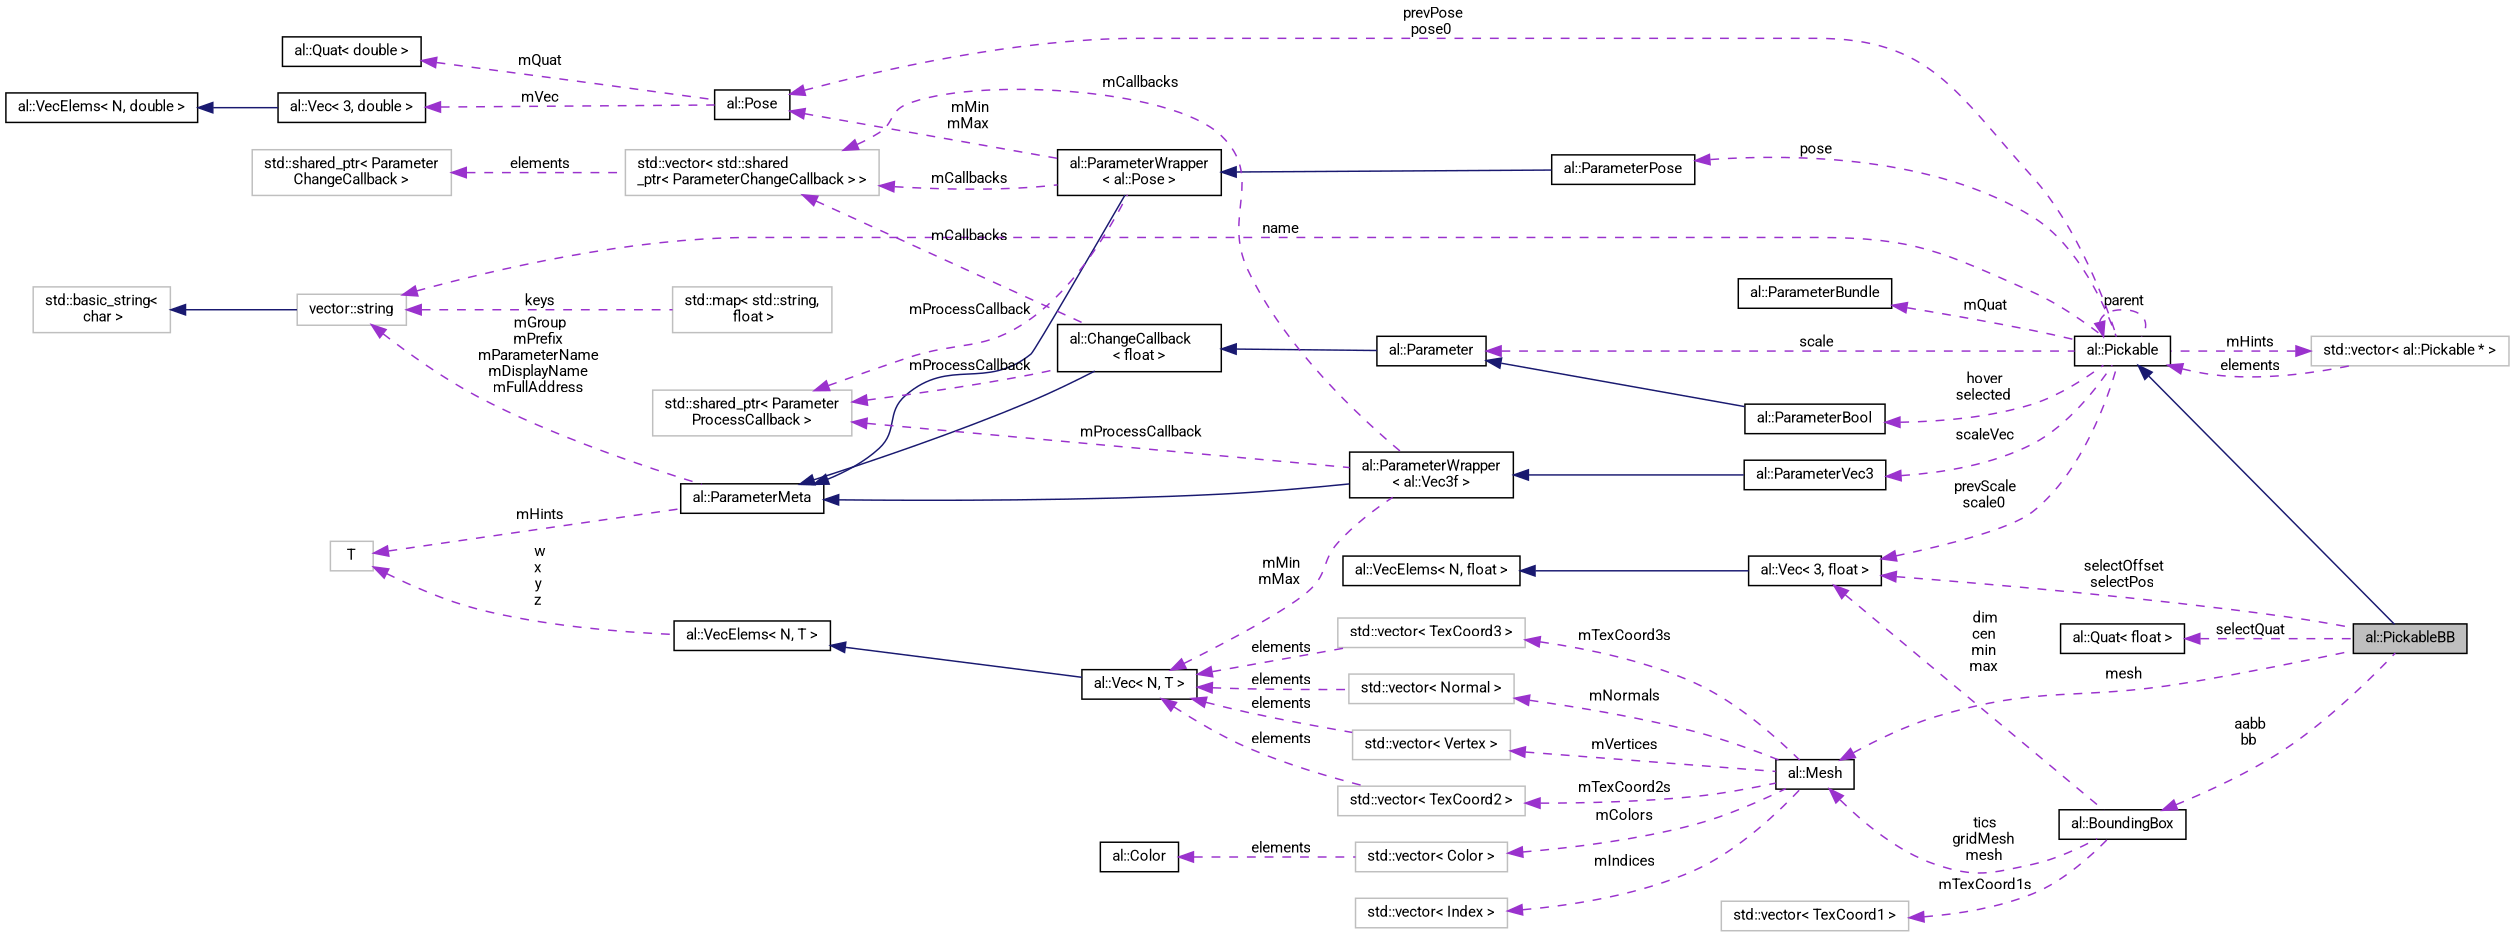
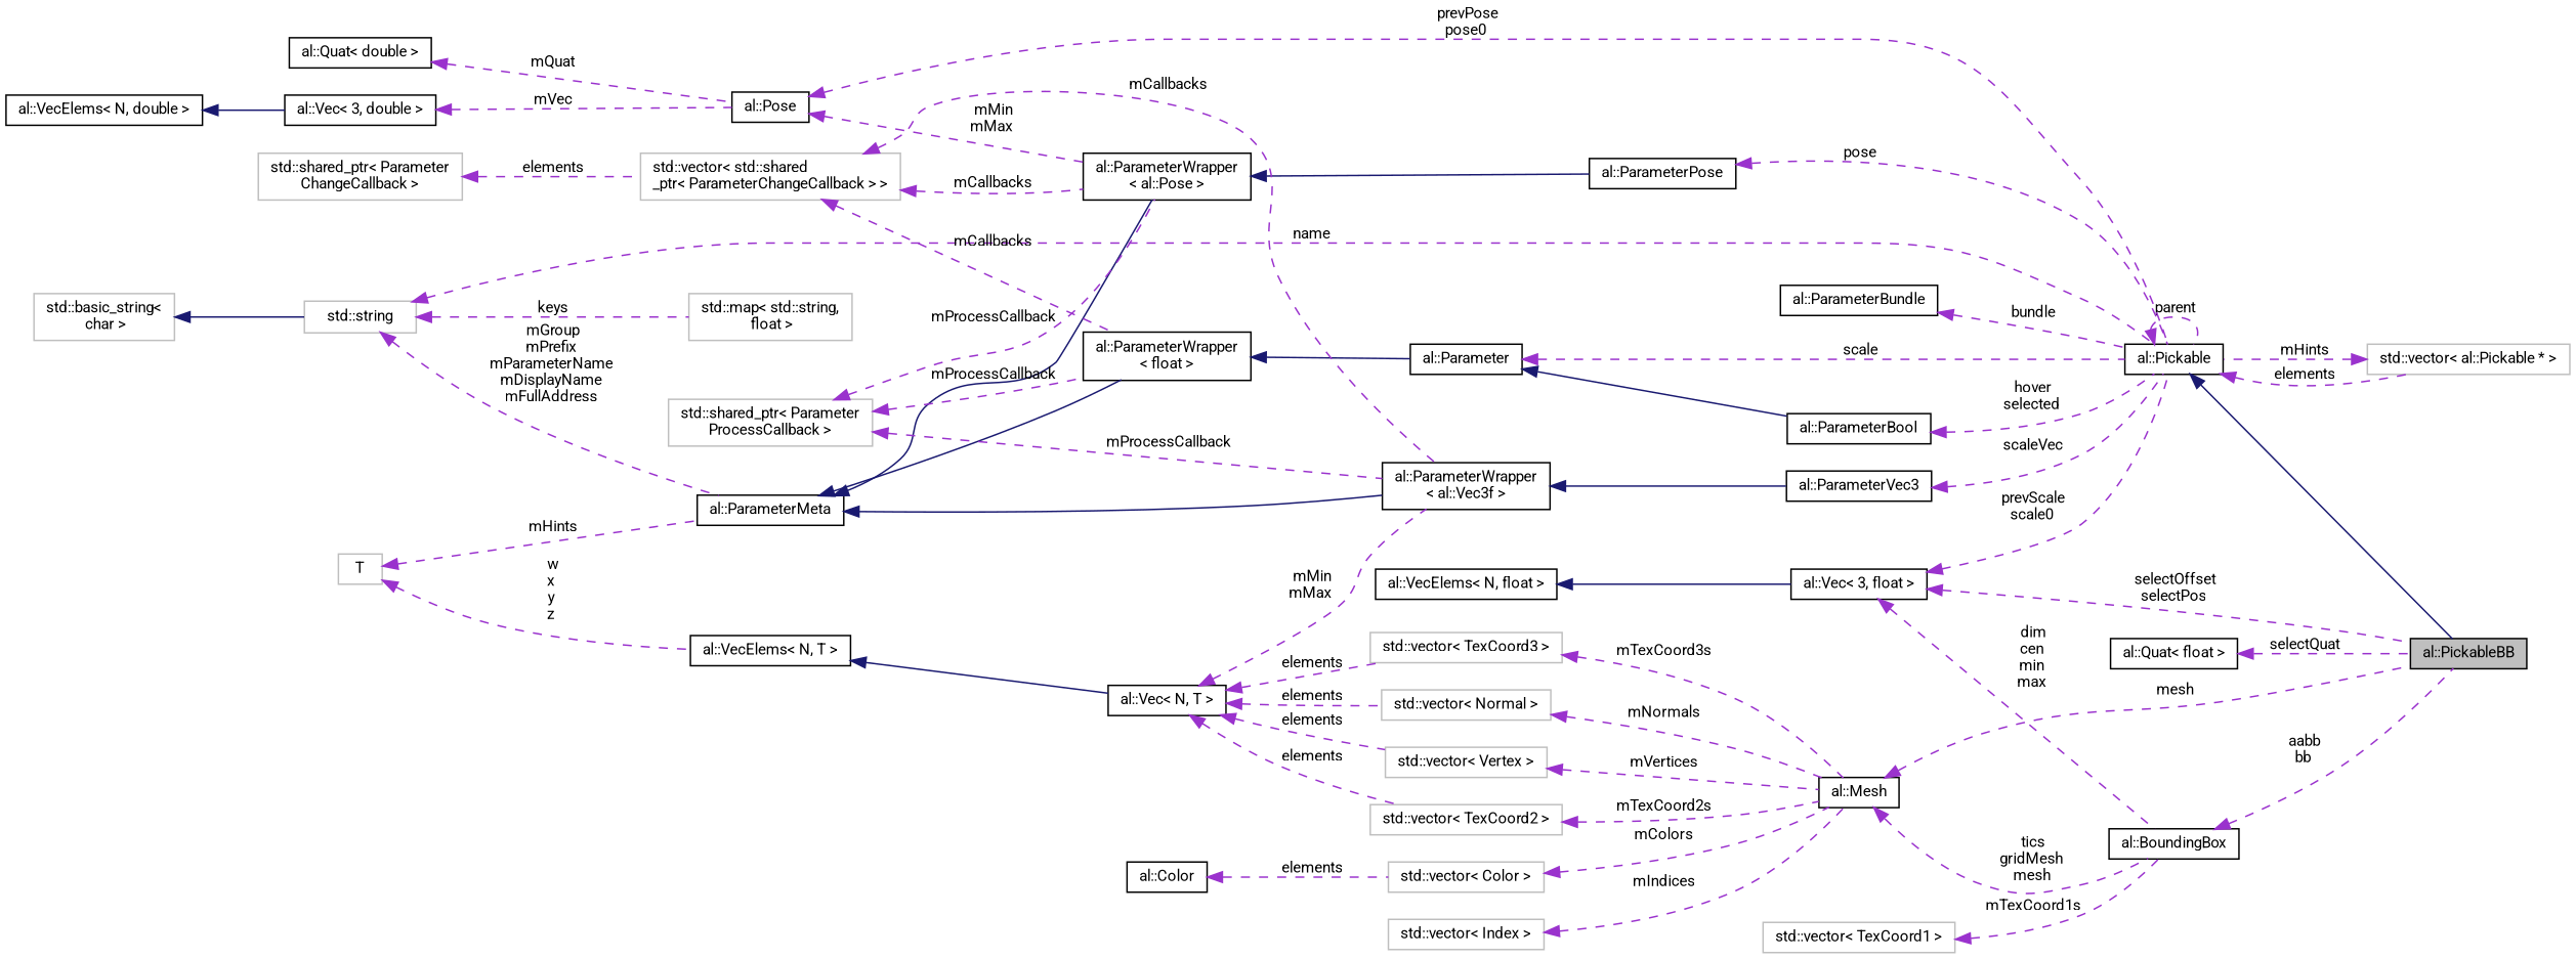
  digraph {
    fontname=Roboto
    rankdir=LR
    node [color=black fontname=Roboto fontsize=10 shape=record]
    edge [color=darkorchid3 dir=back fontname=Roboto fontsize=10 labelfontname="FreeSans.ttf" labelfontsize=10 style=dashed]
    n1 [fillcolor=grey75 fontcolor=black height=0.2 label="al::PickableBB" style=filled width=0.4]
    n2 [height=0.2 label="al::Pickable" width=0.4]
    n3 [color=grey75 height=0.2 label="std::vector\< al::Pickable * \>" width=0.4]
    n4 [height=0.2 label="al::Vec\< 3, float \>" width=0.4]
    n5 [height=0.2 label="al::BoundingBox" width=0.4]
    n6 [height=0.2 label="al::VecElems\< N, float \>" width=0.4]
    n7 [height=0.2 label="al::Pose" width=0.4]
    n8 [height=0.2 label="al::ParameterWrapper\l\< al::Pose \>" width=0.4]
    n9 [height=0.2 label="al::ParameterPose" width=0.4]
    n10 [height=0.2 label="al::Vec\< 3, double \>" width=0.4]
    n11 [height=0.2 label="al::VecElems\< N, double \>" width=0.4]
    n12 [height=0.2 label="al::Quat\< double \>" width=0.4]
    n13 [height=0.2 label="al::ParameterBool" width=0.4]
    n14 [height=0.2 label="al::Parameter" width=0.4]
-   n15 [height=0.2 label="al::ChangeCallback\l\< float \>" width=0.4]
+   n15 [height=0.2 label="al::ParameterWrapper\l\< float \>" width=0.4]
    n16 [height=0.2 label="al::ParameterMeta" width=0.4]
    n17 [height=0.2 label="al::ParameterWrapper\l\< al::Vec3f \>" width=0.4]
    n18 [height=0.2 label="al::ParameterVec3" width=0.4]
    n19 [color=grey75 height=0.2 label="std::map\< std::string,\l float \>" width=0.4]
-   n20 [color=grey75 height=0.2 label="vector::string" width=0.4]
+   n20 [color=grey75 height=0.2 label="std::string" width=0.4]
    n21 [color=grey75 height=0.2 label="std::basic_string\<\l char \>" width=0.4]
    n22 [color=grey75 height=0.2 label="std::vector\< std::shared\l_ptr\< ParameterChangeCallback \> \>" width=0.4]
    n23 [color=grey75 height=0.2 label="std::shared_ptr\< Parameter\lChangeCallback \>" width=0.4]
    n24 [color=grey75 height=0.2 label="std::shared_ptr\< Parameter\lProcessCallback \>" width=0.4]
    n25 [height=0.2 label="al::ParameterBundle" width=0.4]
    n26 [height=0.2 label="al::Vec\< N, T \>" width=0.4]
    n27 [color=grey75 height=0.2 label="std::vector\< TexCoord2 \>" width=0.4]
    n28 [color=grey75 height=0.2 label="std::vector\< TexCoord3 \>" width=0.4]
    n29 [color=grey75 height=0.2 label="std::vector\< Normal \>" width=0.4]
    n30 [color=grey75 height=0.2 label="std::vector\< Vertex \>" width=0.4]
    n31 [height=0.2 label="al::Mesh" width=0.4]
    n32 [height=0.2 label="al::VecElems\< N, T \>" width=0.4]
    n33 [color=grey75 height=0.2 label=T width=0.4]
    n34 [color=grey75 height=0.2 label="std::vector\< Color \>" width=0.4]
    n35 [height=0.2 label="al::Color" width=0.4]
    n36 [color=grey75 height=0.2 label="std::vector\< Index \>" width=0.4]
    n37 [color=grey75 height=0.2 label="std::vector\< TexCoord1 \>" width=0.4]
    n38 [height=0.2 label="al::Quat\< float \>" width=0.4]
    n2 -> n1 [color=midnightblue style=solid]
    n2 -> n2 [label=" parent"]
    n2 -> n3 [label=" elements"]
    n3 -> n2 [label=" mHints"]
    n4 -> n1 [label=" selectOffset\nselectPos"]
    n4 -> n2 [label=" prevScale\nscale0"]
    n4 -> n5 [label=" dim\ncen\nmin\nmax"]
    n5 -> n1 [label=" aabb\nbb"]
    n6 -> n4 [color=midnightblue style=solid]
    n7 -> n2 [label=" prevPose\npose0"]
    n7 -> n8 [label=" mMin\nmMax"]
    n8 -> n9 [color=midnightblue style=solid]
    n9 -> n2 [label=" pose"]
    n10 -> n7 [label=" mVec"]
    n11 -> n10 [color=midnightblue style=solid]
    n12 -> n7 [label=" mQuat"]
    n13 -> n2 [label=" hover\nselected"]
    n14 -> n2 [label=" scale"]
    n14 -> n13 [color=midnightblue style=solid]
    n15 -> n14 [color=midnightblue style=solid]
    n16 -> n8 [color=midnightblue style=solid]
    n16 -> n15 [color=midnightblue style=solid]
    n16 -> n17 [color=midnightblue style=solid]
    n17 -> n18 [color=midnightblue style=solid]
    n18 -> n2 [label=" scaleVec"]
    n20 -> n2 [label=" name"]
    n20 -> n16 [label=" mGroup\nmPrefix\nmParameterName\nmDisplayName\nmFullAddress"]
    n20 -> n19 [label=" keys"]
    n21 -> n20 [color=midnightblue style=solid]
    n22 -> n8 [label=" mCallbacks"]
    n22 -> n15 [label=" mCallbacks"]
    n22 -> n17 [label=" mCallbacks"]
    n23 -> n22 [label=" elements"]
    n24 -> n8 [label=" mProcessCallback"]
    n24 -> n15 [label=" mProcessCallback"]
    n24 -> n17 [label=" mProcessCallback"]
-   n25 -> n2 [label=" mQuat"]
+   n25 -> n2 [label=" bundle"]
    n26 -> n17 [label=" mMin\nmMax"]
    n26 -> n27 [label=" elements"]
    n26 -> n28 [label=" elements"]
    n26 -> n29 [label=" elements"]
    n26 -> n30 [label=" elements"]
    n27 -> n31 [label=" mTexCoord2s"]
    n28 -> n31 [label=" mTexCoord3s"]
    n29 -> n31 [label=" mNormals"]
    n30 -> n31 [label=" mVertices"]
    n31 -> n1 [label=" mesh"]
    n31 -> n5 [label=" tics\ngridMesh\nmesh"]
    n32 -> n26 [color=midnightblue style=solid]
    n33 -> n16 [label=" mHints"]
    n33 -> n32 [label=" w\nx\ny\nz"]
    n34 -> n31 [label=" mColors"]
    n35 -> n34 [label=" elements"]
    n36 -> n31 [label=" mIndices"]
    n37 -> n5 [label=" mTexCoord1s"]
    n38 -> n1 [label=" selectQuat"]
  }
